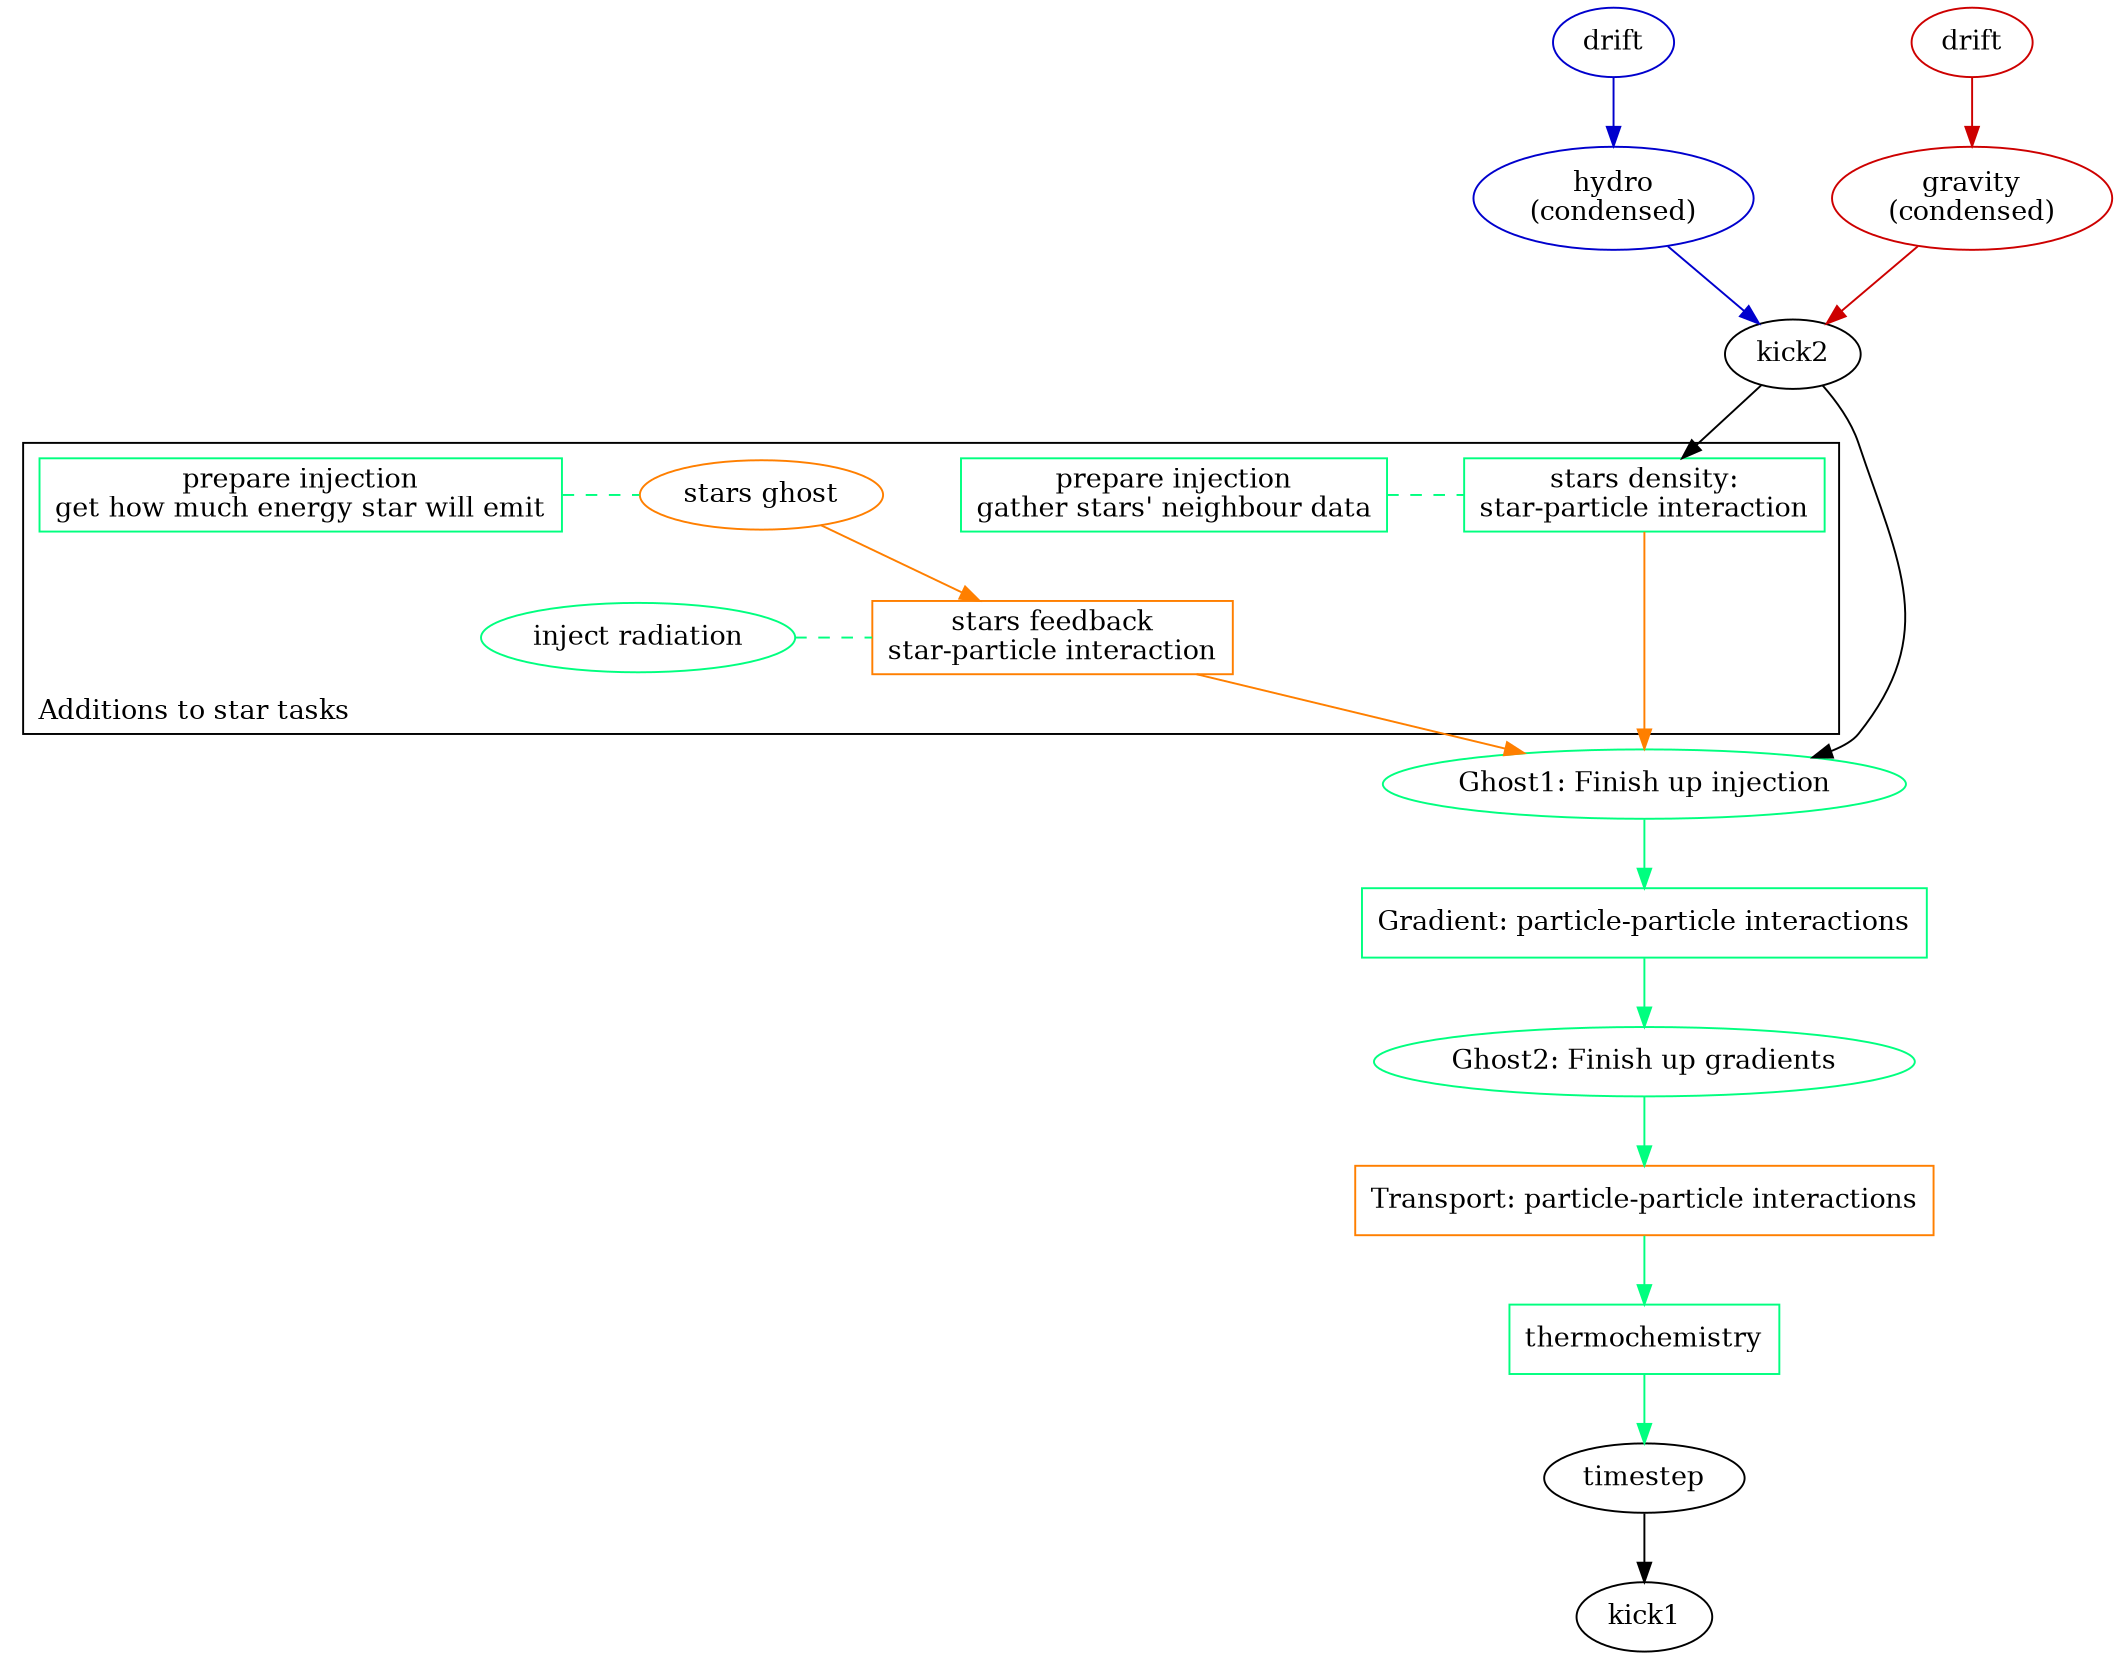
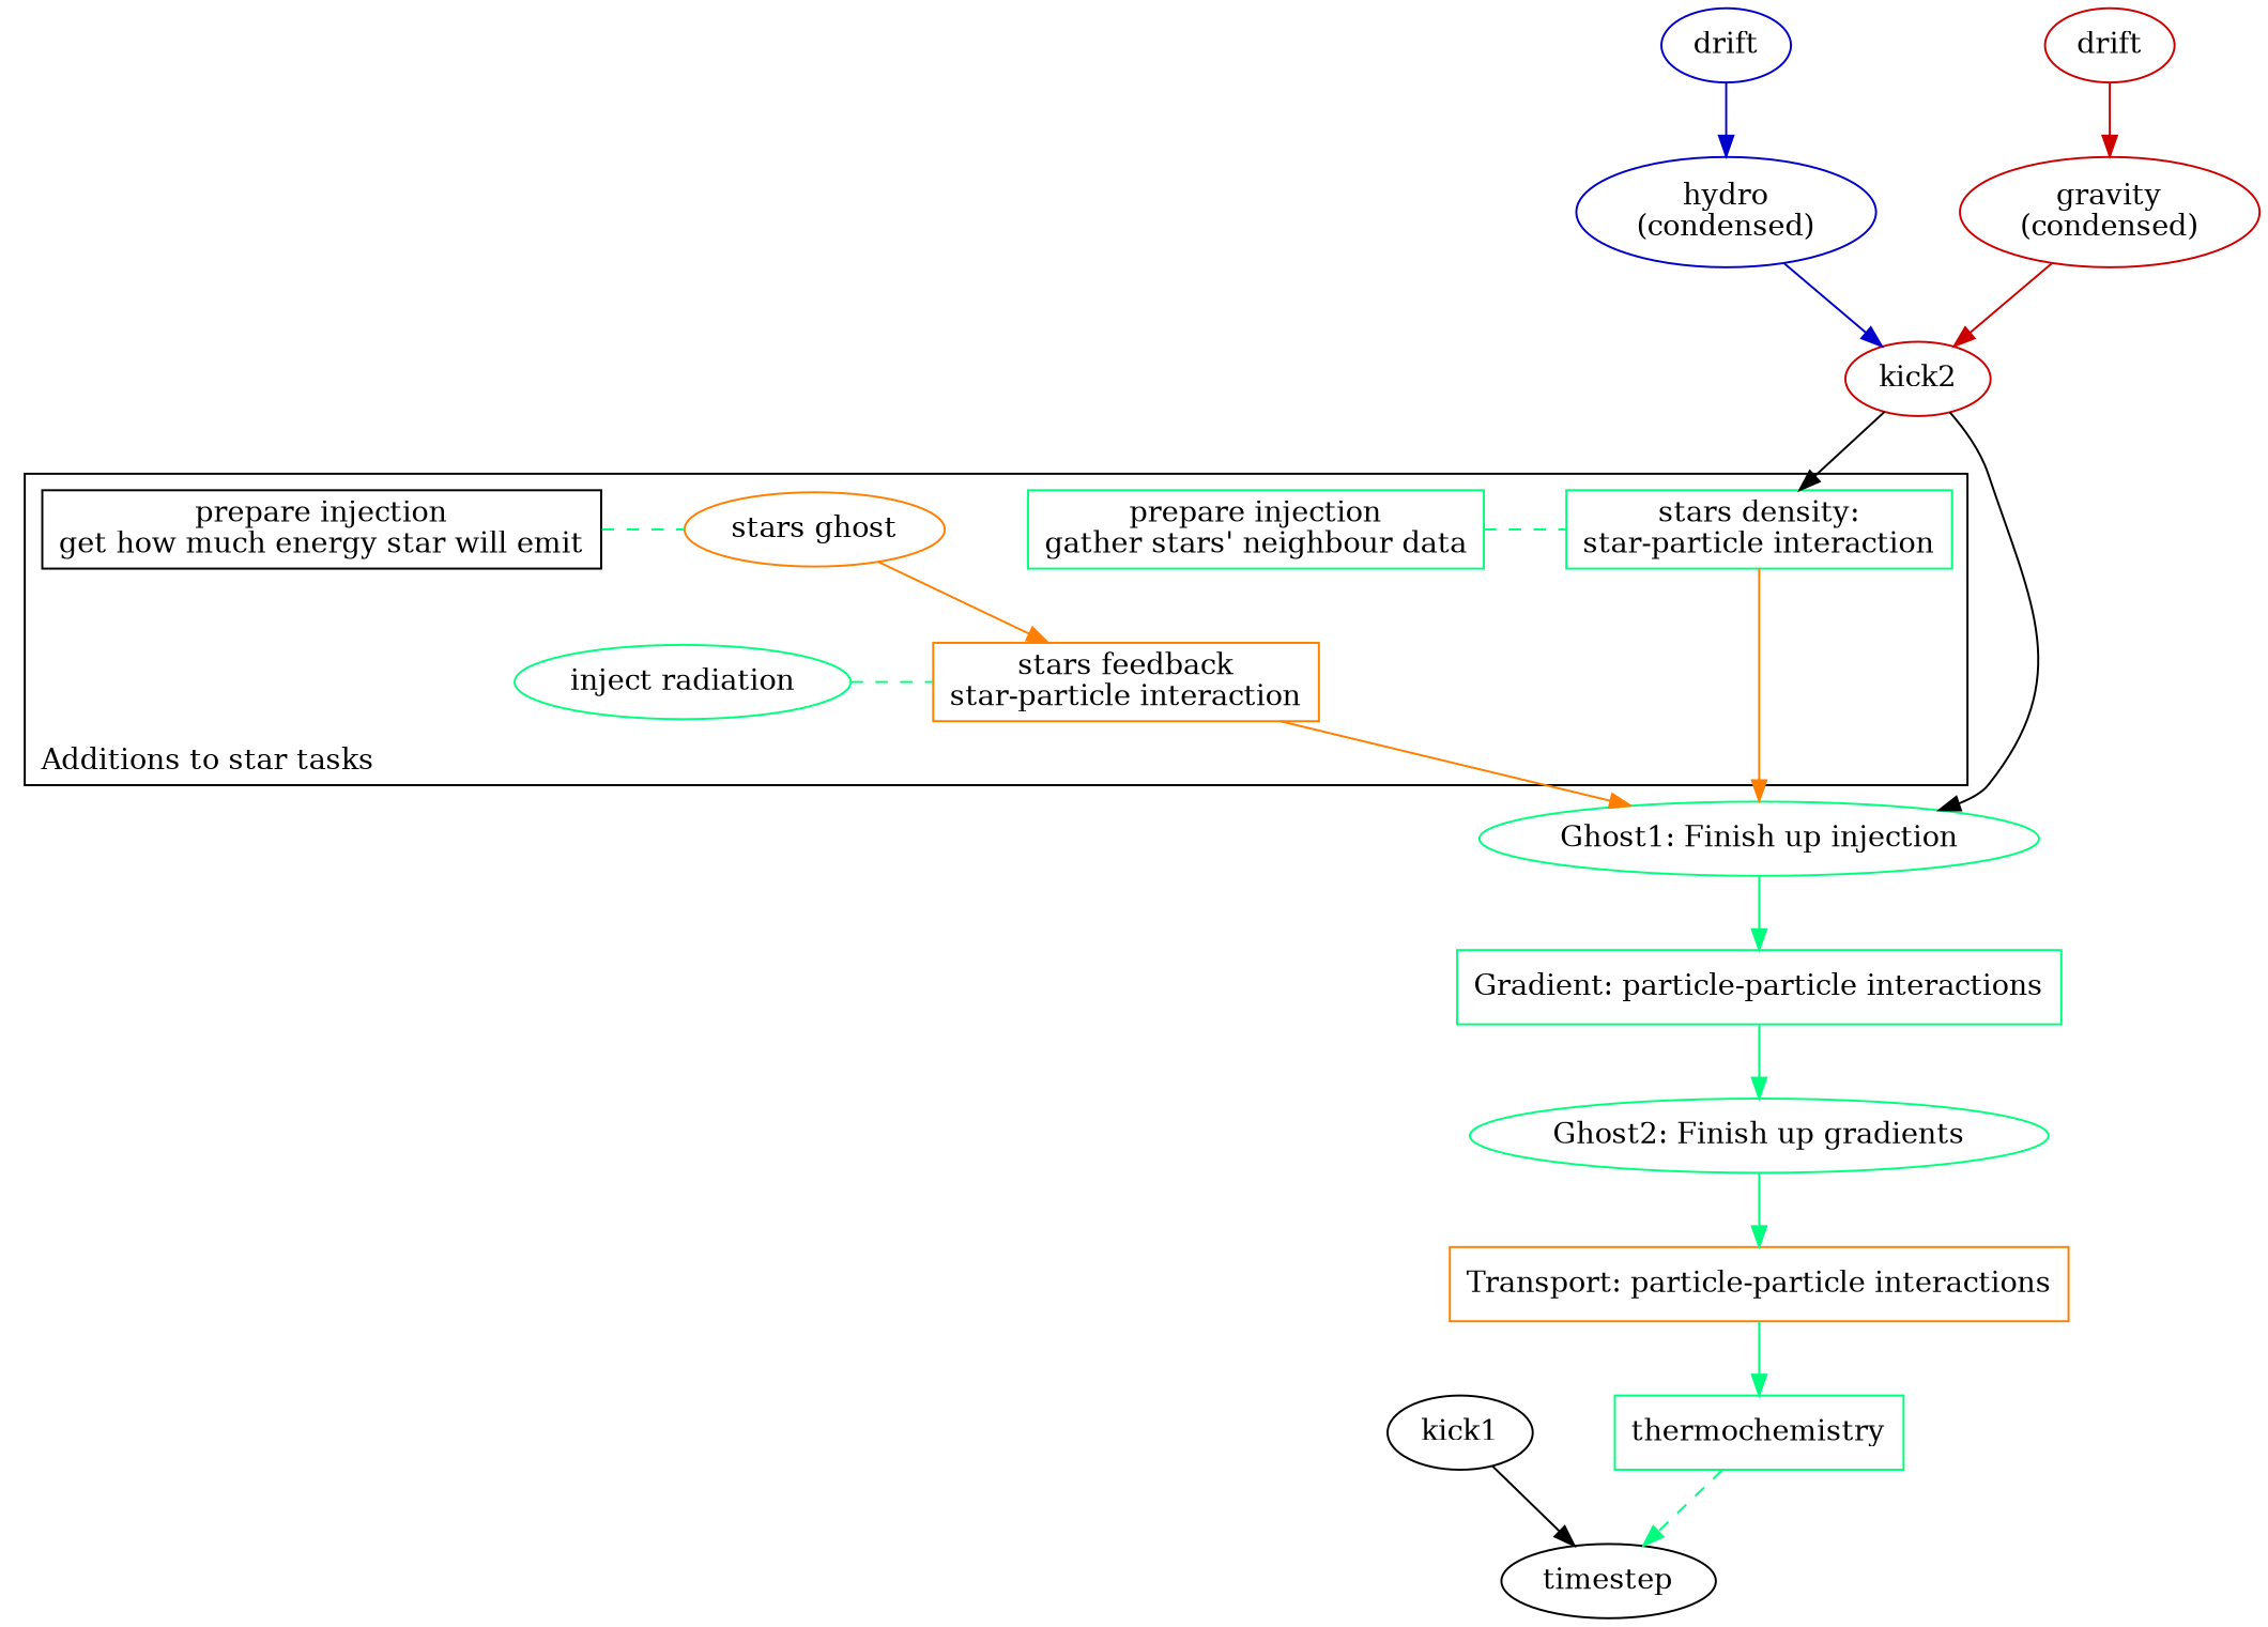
  digraph {
    compound=true
    nodesep=0.55
    ranksep=0.5
    node [color=springgreen]
    edge [color=springgreen]
    n1 [label="stars density:\nstar-particle interaction" shape=box]
    n2 [label="prepare injection\ngather stars' neighbour data" shape=box]
    n3 [color=darkorange1 label="stars ghost"]
-   n4 [label="prepare injection\nget how much energy star will emit" shape=box]
+   n4 [color=black label="prepare injection\nget how much energy star will emit" shape=box]
    n5 [color=darkorange1 label="stars feedback\nstar-particle interaction" shape=box]
    n6 [label="inject radiation"]
    n7 [label="Ghost1: Finish up injection"]
    n8 [color=blue3 label=drift]
    n9 [color=blue3 label="hydro\n(condensed)"]
-   kick2 [color=black]
+   kick2 [color=red3]
    n11 [color=red3 label=drift]
    n12 [color=red3 label="gravity\n(condensed)"]
    n13 [label="Gradient: particle-particle interactions" shape=box]
    n14 [color=black label=timestep]
    kick1 [color=black]
    n16 [label="Ghost2: Finish up gradients"]
    n17 [color=darkorange1 label="Transport: particle-particle interactions" shape=box]
    thermochemistry [shape=box]
    subgraph cluster_1 {
      color=black
      label="Additions to star tasks"
      labeljust=l
      labelloc=b
      subgraph sub_2 {
        color=black
        label="Additions to star tasks"
        labeljust=l
        labelloc=b
        rank=same
        n1
        n2
      }
      subgraph sub_3 {
        color=black
        label="Additions to star tasks"
        labeljust=l
        labelloc=b
        rank=same
        n3
        n4
      }
      subgraph sub_4 {
        color=black
        label="Additions to star tasks"
        labeljust=l
        labelloc=b
        rank=same
        n5
        n6
      }
    }
    n1 -> n7 [color=darkorange1]
    n2 -> n1 [dir=none style=dashed]
    n3 -> n5 [color=darkorange1]
    n4 -> n3 [dir=none style=dashed]
    n5 -> n7 [color=darkorange1]
    n6 -> n5 [dir=none style=dashed]
    n7 -> n13
    n8 -> n9 [color=blue3]
    n9 -> kick2 [color=blue3]
    kick2 -> n1 [color=black]
    kick2 -> n7 [color=black]
    n11 -> n12 [color=red3]
    n12 -> kick2 [color=red3]
    n13 -> n16
-   n14 -> kick1 [color=black]
+   kick1 -> n14 [color=black]
    n16 -> n17
    n17 -> thermochemistry
-   thermochemistry -> n14
+   thermochemistry -> n14 [style=dashed]
  }
